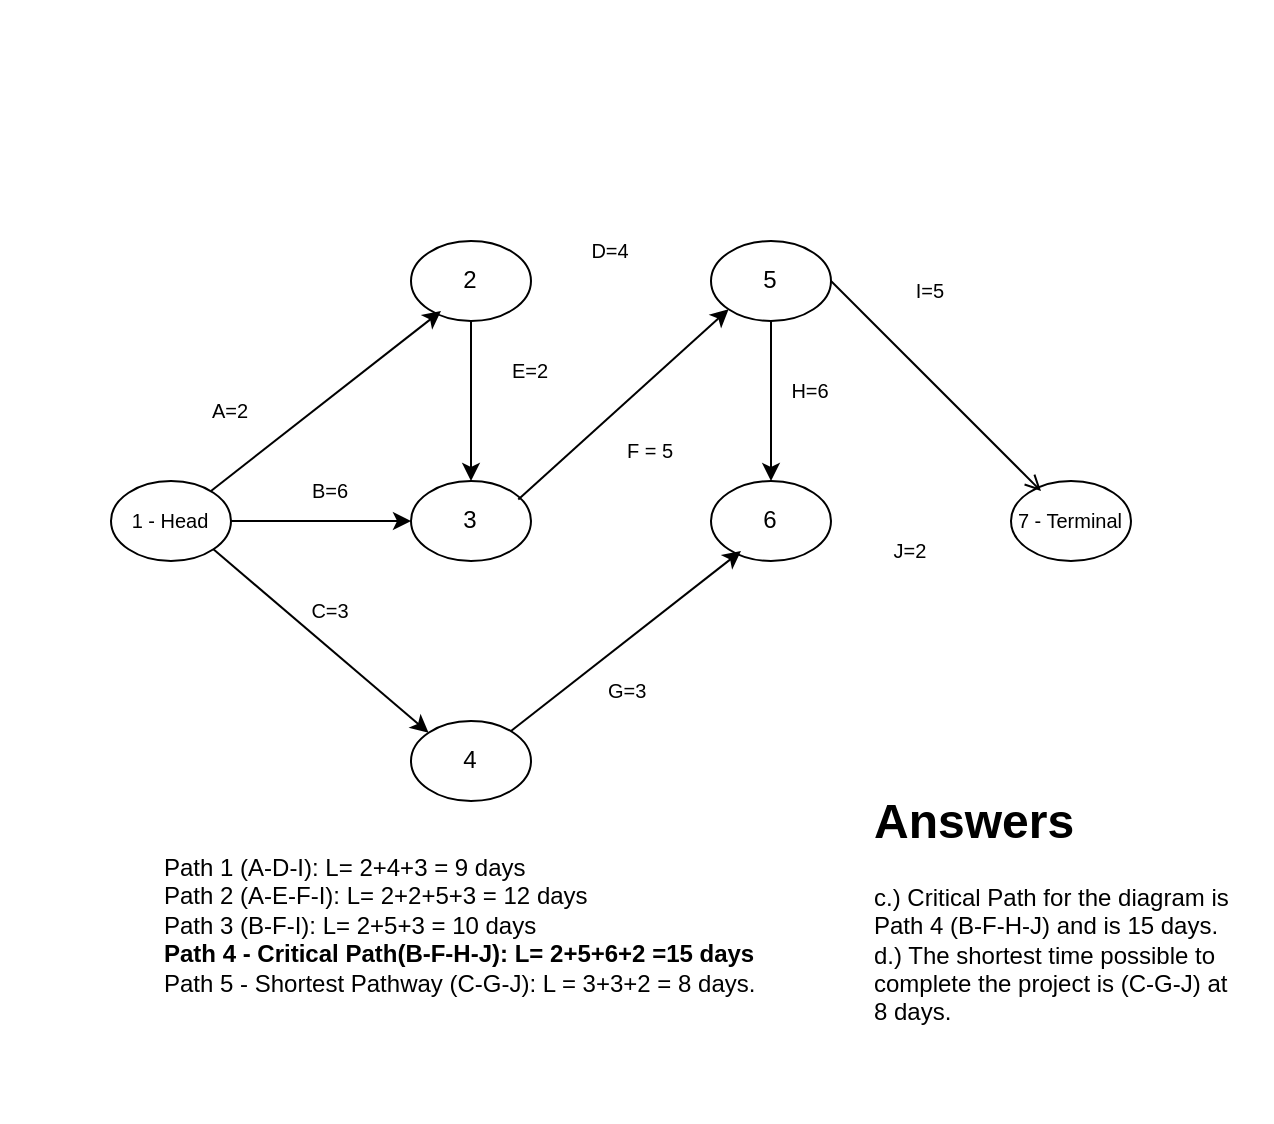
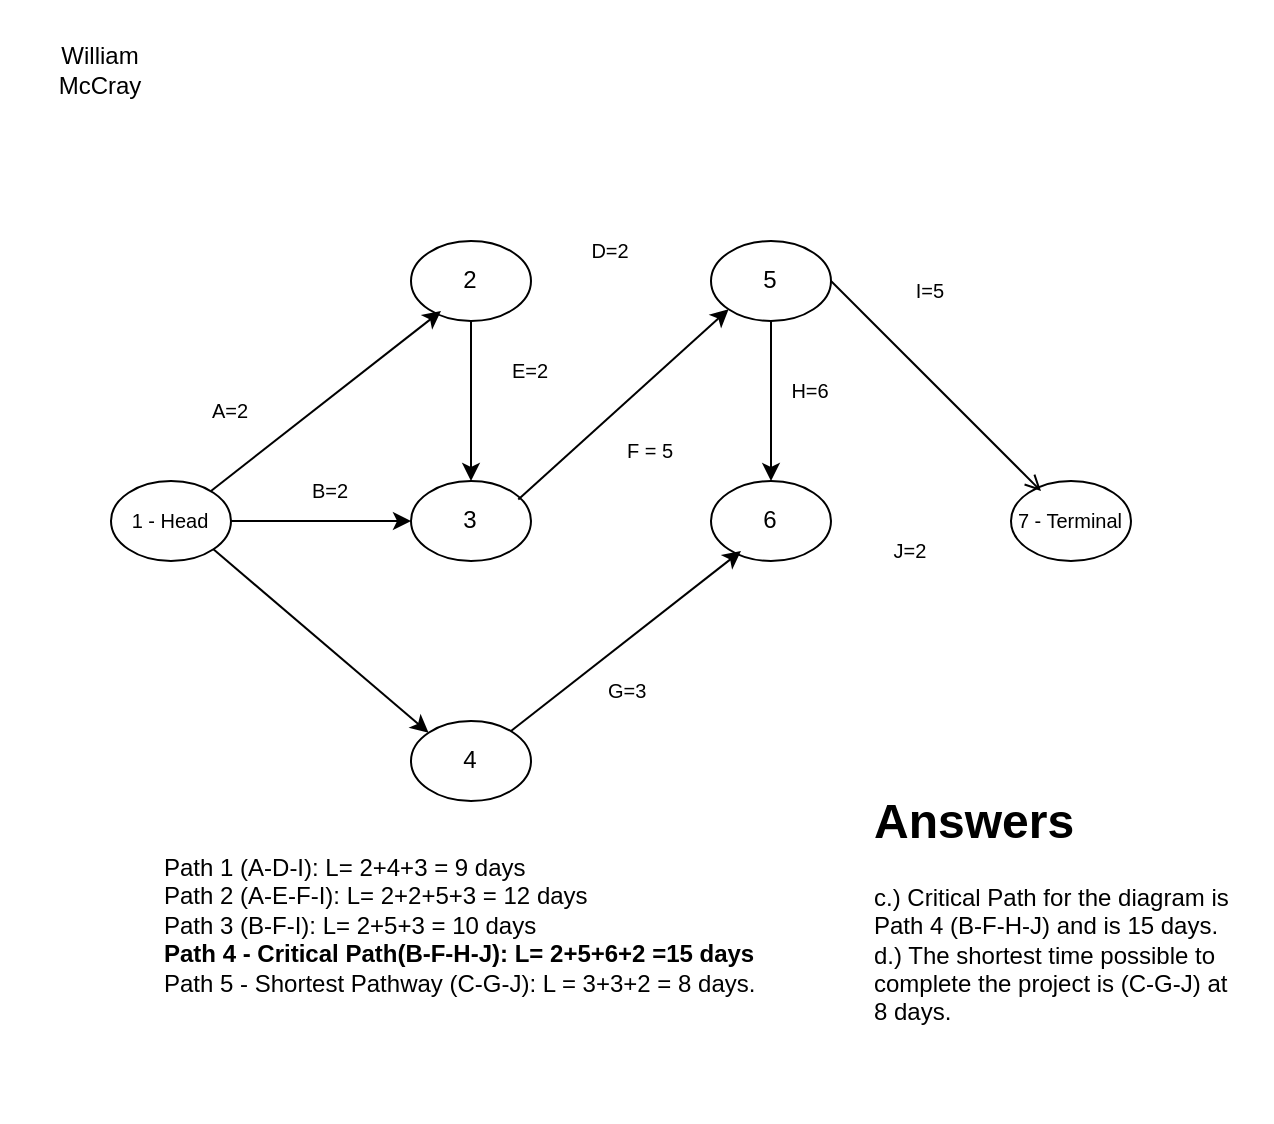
  <mxCell id="0" />
  <mxCell id="1" parent="0" />
  <mxCell id="2" value="" style="ellipse;whiteSpace=wrap;html=1;" vertex="1" parent="1"><mxGeometry x="55" y="240" width="60" height="40" as="geometry" /></mxCell>
  <mxCell id="3" value="&lt;font style=&quot;font-size: 10px;&quot;&gt;1 - Head&lt;/font&gt;" style="text;html=1;align=center;verticalAlign=middle;whiteSpace=wrap;rounded=0;" vertex="1" parent="1"><mxGeometry x="55" y="245" width="60" height="30" as="geometry" /></mxCell>
  <mxCell id="4" value="" style="ellipse;whiteSpace=wrap;html=1;" vertex="1" parent="1"><mxGeometry x="205" y="120" width="60" height="40" as="geometry" /></mxCell>
  <mxCell id="5" value="2" style="text;html=1;align=center;verticalAlign=middle;whiteSpace=wrap;rounded=0;" vertex="1" parent="1"><mxGeometry x="205" y="125" width="60" height="30" as="geometry" /></mxCell>
  <mxCell id="6" value="" style="ellipse;whiteSpace=wrap;html=1;" vertex="1" parent="1"><mxGeometry x="205" y="240" width="60" height="40" as="geometry" /></mxCell>
  <mxCell id="7" value="3" style="text;html=1;align=center;verticalAlign=middle;whiteSpace=wrap;rounded=0;" vertex="1" parent="1"><mxGeometry x="205" y="245" width="60" height="30" as="geometry" /></mxCell>
  <mxCell id="8" value="" style="ellipse;whiteSpace=wrap;html=1;" vertex="1" parent="1"><mxGeometry x="205" y="360" width="60" height="40" as="geometry" /></mxCell>
  <mxCell id="9" value="4" style="text;html=1;align=center;verticalAlign=middle;whiteSpace=wrap;rounded=0;" vertex="1" parent="1"><mxGeometry x="205" y="365" width="60" height="30" as="geometry" /></mxCell>
  <mxCell id="10" value="" style="ellipse;whiteSpace=wrap;html=1;" vertex="1" parent="1"><mxGeometry x="355" y="120" width="60" height="40" as="geometry" /></mxCell>
  <mxCell id="11" value="5" style="text;html=1;align=center;verticalAlign=middle;whiteSpace=wrap;rounded=0;" vertex="1" parent="1"><mxGeometry x="355" y="125" width="60" height="30" as="geometry" /></mxCell>
  <mxCell id="12" value="" style="ellipse;whiteSpace=wrap;html=1;" vertex="1" parent="1"><mxGeometry x="355" y="240" width="60" height="40" as="geometry" /></mxCell>
  <mxCell id="13" value="6" style="text;html=1;align=center;verticalAlign=middle;whiteSpace=wrap;rounded=0;" vertex="1" parent="1"><mxGeometry x="355" y="245" width="60" height="30" as="geometry" /></mxCell>
  <mxCell id="14" value="" style="ellipse;whiteSpace=wrap;html=1;" vertex="1" parent="1"><mxGeometry x="505" y="240" width="60" height="40" as="geometry" /></mxCell>
  <mxCell id="15" value="&lt;font style=&quot;font-size: 10px;&quot;&gt;7 - Terminal&lt;/font&gt;" style="text;html=1;align=center;verticalAlign=middle;whiteSpace=wrap;rounded=0;" vertex="1" parent="1"><mxGeometry x="505" y="245" width="60" height="30" as="geometry" /></mxCell>
  <mxCell id="16" value="" style="endArrow=classic;html=1;rounded=0;entryX=0.25;entryY=1;entryDx=0;entryDy=0;" edge="1" parent="1" target="5"><mxGeometry width="50" height="50" relative="1" as="geometry"><mxPoint x="105" y="245" as="sourcePoint" /><mxPoint x="155" y="195" as="targetPoint" /></mxGeometry></mxCell>
  <mxCell id="17" value="" style="endArrow=classic;html=1;rounded=0;exitX=0.5;exitY=1;exitDx=0;exitDy=0;entryX=0.5;entryY=0;entryDx=0;entryDy=0;" edge="1" parent="1" source="4" target="6"><mxGeometry width="50" height="50" relative="1" as="geometry"><mxPoint x="215" y="210" as="sourcePoint" /><mxPoint x="265" y="160" as="targetPoint" /></mxGeometry></mxCell>
  <mxCell id="18" value="" style="endArrow=classic;html=1;rounded=0;exitX=1;exitY=0.5;exitDx=0;exitDy=0;entryX=0;entryY=0.5;entryDx=0;entryDy=0;" edge="1" parent="1" source="3" target="7"><mxGeometry width="50" height="50" relative="1" as="geometry"><mxPoint x="185" y="370" as="sourcePoint" /><mxPoint x="235" y="320" as="targetPoint" /></mxGeometry></mxCell>
  <mxCell id="19" value="" style="endArrow=classic;html=1;rounded=0;exitX=1;exitY=1;exitDx=0;exitDy=0;entryX=0;entryY=0;entryDx=0;entryDy=0;" edge="1" parent="1" source="2" target="8"><mxGeometry width="50" height="50" relative="1" as="geometry"><mxPoint x="95" y="350" as="sourcePoint" /><mxPoint x="145" y="300" as="targetPoint" /></mxGeometry></mxCell>
  <mxCell id="20" value="" style="endArrow=classic;html=1;rounded=0;entryX=0;entryY=1;entryDx=0;entryDy=0;exitX=0.894;exitY=0.143;exitDx=0;exitDy=0;exitPerimeter=0;" edge="1" parent="1" source="7" target="10"><mxGeometry width="50" height="50" relative="1" as="geometry"><mxPoint x="265" y="260" as="sourcePoint" /><mxPoint x="315" y="210" as="targetPoint" /></mxGeometry></mxCell>
  <mxCell id="21" value="" style="endArrow=classic;html=1;rounded=0;entryX=0.25;entryY=1;entryDx=0;entryDy=0;" edge="1" parent="1" target="13"><mxGeometry width="50" height="50" relative="1" as="geometry"><mxPoint x="255" y="365" as="sourcePoint" /><mxPoint x="375" y="260" as="targetPoint" /></mxGeometry></mxCell>
  <mxCell id="22" value="" style="endArrow=classic;html=1;rounded=0;exitX=0.5;exitY=1;exitDx=0;exitDy=0;entryX=0.5;entryY=0;entryDx=0;entryDy=0;" edge="1" parent="1" source="10" target="12"><mxGeometry width="50" height="50" relative="1" as="geometry"><mxPoint x="395" y="230" as="sourcePoint" /><mxPoint x="445" y="180" as="targetPoint" /></mxGeometry></mxCell>
  <mxCell id="23" value="" style="endArrow=open;html=1;rounded=0;exitX=1;exitY=0.5;exitDx=0;exitDy=0;entryX=0.25;entryY=0;entryDx=0;entryDy=0;" edge="1" parent="1" source="11" target="15"><mxGeometry width="50" height="50" relative="1" as="geometry"><mxPoint x="425" y="210" as="sourcePoint" /><mxPoint x="475" y="160" as="targetPoint" /></mxGeometry></mxCell>
  <mxCell id="24" value="&lt;font style=&quot;font-size: 10px;&quot;&gt;A=2&lt;/font&gt;" style="text;html=1;align=center;verticalAlign=middle;whiteSpace=wrap;rounded=0;" vertex="1" parent="1"><mxGeometry x="85" y="190" width="60" height="30" as="geometry" /></mxCell>
- <mxCell id="25" value="&lt;font style=&quot;font-size: 10px;&quot;&gt;B=6&lt;/font&gt;" style="text;html=1;align=center;verticalAlign=middle;whiteSpace=wrap;rounded=0;" vertex="1" parent="1"><mxGeometry x="135" y="230" width="60" height="30" as="geometry" /></mxCell>
- <mxCell id="26" value="&lt;font style=&quot;font-size: 10px;&quot;&gt;C=3&lt;/font&gt;" style="text;html=1;align=center;verticalAlign=middle;whiteSpace=wrap;rounded=0;" vertex="1" parent="1"><mxGeometry x="135" y="290" width="60" height="30" as="geometry" /></mxCell>
- <mxCell id="27" value="&lt;span style=&quot;font-size: 10px;&quot;&gt;D=4&lt;/span&gt;" style="text;html=1;align=center;verticalAlign=middle;whiteSpace=wrap;rounded=0;" vertex="1" parent="1"><mxGeometry x="275" y="110" width="60" height="30" as="geometry" /></mxCell>
+ <mxCell id="25" value="&lt;font style=&quot;font-size: 10px;&quot;&gt;B=2&lt;/font&gt;" style="text;html=1;align=center;verticalAlign=middle;whiteSpace=wrap;rounded=0;" vertex="1" parent="1"><mxGeometry x="135" y="230" width="60" height="30" as="geometry" /></mxCell>
+ <mxCell id="27" value="&lt;span style=&quot;font-size: 10px;&quot;&gt;D=2&lt;/span&gt;" style="text;html=1;align=center;verticalAlign=middle;whiteSpace=wrap;rounded=0;" vertex="1" parent="1"><mxGeometry x="275" y="110" width="60" height="30" as="geometry" /></mxCell>
  <mxCell id="28" value="&lt;span style=&quot;font-size: 10px;&quot;&gt;E=2&lt;/span&gt;" style="text;html=1;align=center;verticalAlign=middle;whiteSpace=wrap;rounded=0;" vertex="1" parent="1"><mxGeometry x="235" y="170" width="60" height="30" as="geometry" /></mxCell>
  <mxCell id="29" value="&lt;span style=&quot;font-size: 10px;&quot;&gt;F = 5&lt;/span&gt;" style="text;html=1;align=center;verticalAlign=middle;whiteSpace=wrap;rounded=0;" vertex="1" parent="1"><mxGeometry x="295" y="210" width="60" height="30" as="geometry" /></mxCell>
  <mxCell id="30" value="&lt;span style=&quot;font-size: 10px;&quot;&gt;G=3&amp;nbsp;&lt;/span&gt;" style="text;html=1;align=center;verticalAlign=middle;whiteSpace=wrap;rounded=0;" vertex="1" parent="1"><mxGeometry x="285" y="330" width="60" height="30" as="geometry" /></mxCell>
  <mxCell id="31" value="&lt;span style=&quot;font-size: 10px;&quot;&gt;I=5&lt;/span&gt;" style="text;html=1;align=center;verticalAlign=middle;whiteSpace=wrap;rounded=0;" vertex="1" parent="1"><mxGeometry x="435" y="130" width="60" height="30" as="geometry" /></mxCell>
  <mxCell id="32" value="&lt;span style=&quot;font-size: 10px;&quot;&gt;H=6&lt;/span&gt;" style="text;html=1;align=center;verticalAlign=middle;whiteSpace=wrap;rounded=0;" vertex="1" parent="1"><mxGeometry x="375" y="180" width="60" height="30" as="geometry" /></mxCell>
  <mxCell id="33" value="&lt;span style=&quot;font-size: 10px;&quot;&gt;J=2&lt;/span&gt;" style="text;html=1;align=center;verticalAlign=middle;whiteSpace=wrap;rounded=0;" vertex="1" parent="1"><mxGeometry x="425" y="260" width="60" height="30" as="geometry" /></mxCell>
  <mxCell id="34" value="Path 1 (A-D-I): L= 2+4+3 = 9 days&lt;div&gt;Path 2 (A-E-F-I): L= 2+2+5+3 = 12 days&lt;/div&gt;&lt;div&gt;Path 3 (B-F-I): L= 2+5+3 = 10 days&lt;/div&gt;&lt;div&gt;&lt;b&gt;Path 4 - Critical Path(B-F-H-J): L= 2+5+6+2 =15 days&lt;/b&gt;&lt;/div&gt;&lt;div&gt;Path 5 - Shortest Pathway (C-G-J): L = 3+3+2 = 8 days.&lt;/div&gt;&lt;div&gt;&lt;br&gt;&lt;/div&gt;" style="text;html=1;align=left;verticalAlign=top;whiteSpace=wrap;rounded=0;" vertex="1" parent="1"><mxGeometry x="80" y="420" width="335" height="120" as="geometry" /></mxCell>
  <mxCell id="35" value="&lt;h1 style=&quot;margin-top: 0px;&quot;&gt;Answers&lt;/h1&gt;&lt;div&gt;c.) Critical Path for the diagram is Path 4 (B-F-H-J) and is 15 days.&lt;/div&gt;&lt;div&gt;d.) The shortest time possible to complete the project is (C-G-J) at 8 days.&lt;/div&gt;" style="text;html=1;whiteSpace=wrap;overflow=hidden;rounded=0;" vertex="1" parent="1"><mxGeometry x="435" y="390" width="180" height="120" as="geometry" /></mxCell>
+ <mxCell id="36" value="William McCray" style="text;html=1;align=center;verticalAlign=middle;whiteSpace=wrap;rounded=0;" vertex="1" parent="1"><mxGeometry x="20" y="20" width="60" height="30" as="geometry" /></mxCell>
